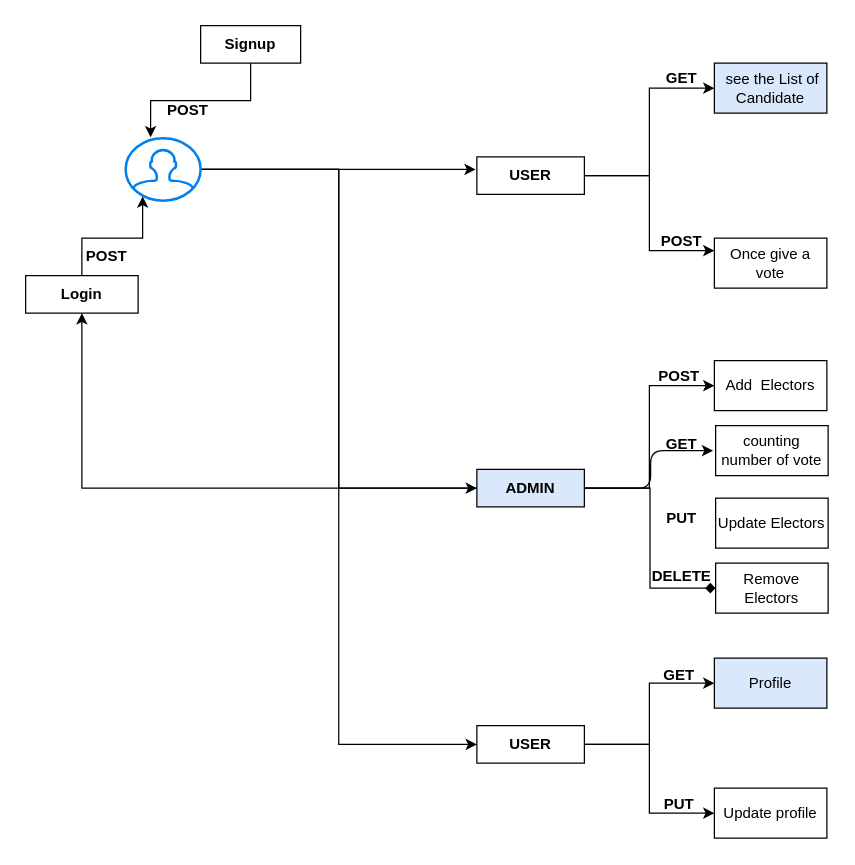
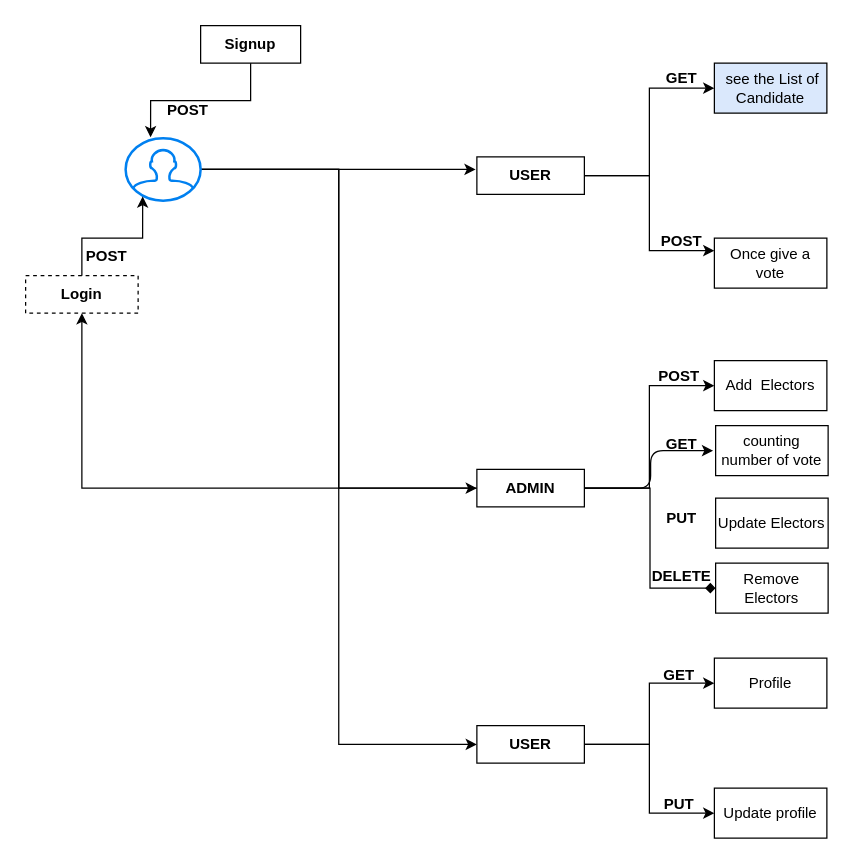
  <mxCell id="0" />
  <mxCell id="1" parent="0" />
  <mxCell id="2" style="edgeStyle=orthogonalEdgeStyle;rounded=0;orthogonalLoop=1;jettySize=auto;html=1;" parent="1" source="5" edge="1"><mxGeometry relative="1" as="geometry"><mxPoint x="380" y="135" as="targetPoint" /></mxGeometry></mxCell>
  <mxCell id="3" style="edgeStyle=orthogonalEdgeStyle;rounded=0;orthogonalLoop=1;jettySize=auto;html=1;entryX=0;entryY=0.5;entryDx=0;entryDy=0;" parent="1" source="5" target="30" edge="1"><mxGeometry relative="1" as="geometry" /></mxCell>
  <mxCell id="4" style="edgeStyle=orthogonalEdgeStyle;rounded=0;orthogonalLoop=1;jettySize=auto;html=1;entryX=0;entryY=0.5;entryDx=0;entryDy=0;" parent="1" source="5" target="21" edge="1"><mxGeometry relative="1" as="geometry" /></mxCell>
  <mxCell id="5" value="" style="html=1;verticalLabelPosition=bottom;align=center;labelBackgroundColor=#ffffff;verticalAlign=top;strokeWidth=2;strokeColor=#0080F0;shadow=0;dashed=0;shape=mxgraph.ios7.icons.user;" parent="1" vertex="1"><mxGeometry x="100" y="110" width="60" height="50" as="geometry" /></mxCell>
  <mxCell id="6" value="&lt;b&gt;Signup&lt;/b&gt;" style="rounded=0;whiteSpace=wrap;html=1;" parent="1" vertex="1"><mxGeometry x="160" y="20" width="80" height="30" as="geometry" /></mxCell>
- <mxCell id="7" value="&lt;b&gt;Login&lt;/b&gt;" style="rounded=0;whiteSpace=wrap;html=1;" parent="1" vertex="1"><mxGeometry x="20" y="220" width="90" height="30" as="geometry" /></mxCell>
+ <mxCell id="7" value="&lt;b&gt;Login&lt;/b&gt;" style="rounded=0;whiteSpace=wrap;html=1;dashed=1;" parent="1" vertex="1"><mxGeometry x="20" y="220" width="90" height="30" as="geometry" /></mxCell>
  <mxCell id="8" value="POST" style="text;html=1;align=center;verticalAlign=middle;whiteSpace=wrap;rounded=0;fillColor=none;fontStyle=1" parent="1" vertex="1"><mxGeometry x="120" y="73" width="60" height="30" as="geometry" /></mxCell>
  <mxCell id="9" value="&lt;b&gt;POST&lt;/b&gt;" style="text;html=1;align=center;verticalAlign=middle;whiteSpace=wrap;rounded=0;" parent="1" vertex="1"><mxGeometry x="55" y="190" width="60" height="30" as="geometry" /></mxCell>
  <mxCell id="10" style="edgeStyle=orthogonalEdgeStyle;rounded=0;orthogonalLoop=1;jettySize=auto;html=1;entryX=0;entryY=0.25;entryDx=0;entryDy=0;" parent="1" source="12" target="13" edge="1"><mxGeometry relative="1" as="geometry" /></mxCell>
  <mxCell id="11" style="edgeStyle=orthogonalEdgeStyle;rounded=0;orthogonalLoop=1;jettySize=auto;html=1;entryX=0;entryY=0.5;entryDx=0;entryDy=0;" parent="1" source="12" target="14" edge="1"><mxGeometry relative="1" as="geometry" /></mxCell>
  <mxCell id="12" value="&lt;b&gt;USER&lt;/b&gt;" style="rounded=0;whiteSpace=wrap;html=1;" parent="1" vertex="1"><mxGeometry x="381" y="125" width="86" height="30" as="geometry" /></mxCell>
  <mxCell id="13" value="Once give a vote" style="rounded=0;whiteSpace=wrap;html=1;" parent="1" vertex="1"><mxGeometry x="571" y="190" width="90" height="40" as="geometry" /></mxCell>
  <mxCell id="14" value="&amp;nbsp;see the List of Candidate" style="rounded=0;whiteSpace=wrap;html=1;fillColor=#dae8fc;" parent="1" vertex="1"><mxGeometry x="571" y="50" width="90" height="40" as="geometry" /></mxCell>
  <mxCell id="15" value="&lt;b&gt;POST&lt;/b&gt;" style="text;html=1;align=center;verticalAlign=middle;whiteSpace=wrap;rounded=0;" parent="1" vertex="1"><mxGeometry x="510" y="178" width="70" height="30" as="geometry" /></mxCell>
  <mxCell id="16" value="&lt;b&gt;GET&lt;/b&gt;" style="text;html=1;align=center;verticalAlign=middle;whiteSpace=wrap;rounded=0;" parent="1" vertex="1"><mxGeometry x="510" y="47" width="70" height="30" as="geometry" /></mxCell>
  <mxCell id="17" style="edgeStyle=orthogonalEdgeStyle;rounded=0;orthogonalLoop=1;jettySize=auto;html=1;entryX=0;entryY=0.5;entryDx=0;entryDy=0;" parent="1" source="21" target="24" edge="1"><mxGeometry relative="1" as="geometry"><Array as="points"><mxPoint x="519" y="390" /><mxPoint x="519" y="308" /></Array></mxGeometry></mxCell>
  <mxCell id="18" style="edgeStyle=orthogonalEdgeStyle;rounded=0;orthogonalLoop=1;jettySize=auto;html=1;" parent="1" source="21" target="7" edge="1"><mxGeometry relative="1" as="geometry" /></mxCell>
  <mxCell id="19" style="edgeStyle=orthogonalEdgeStyle;rounded=0;orthogonalLoop=1;jettySize=auto;html=1;entryX=0;entryY=0.5;entryDx=0;entryDy=0;endArrow=diamond;" parent="1" source="21" target="22" edge="1"><mxGeometry relative="1" as="geometry" /></mxCell>
  <mxCell id="20" style="edgeStyle=none;html=1;" edge="1" parent="1" source="21"><mxGeometry relative="1" as="geometry"><mxPoint x="570" y="360" as="targetPoint" /><Array as="points"><mxPoint x="520" y="390" /><mxPoint x="520" y="360" /></Array></mxGeometry></mxCell>
- <mxCell id="21" value="&lt;b&gt;ADMIN&lt;/b&gt;" style="rounded=0;whiteSpace=wrap;html=1;fillColor=#dae8fc;" parent="1" vertex="1"><mxGeometry x="381" y="375" width="86" height="30" as="geometry" /></mxCell>
+ <mxCell id="21" value="&lt;b&gt;ADMIN&lt;/b&gt;" style="rounded=0;whiteSpace=wrap;html=1;" parent="1" vertex="1"><mxGeometry x="381" y="375" width="86" height="30" as="geometry" /></mxCell>
  <mxCell id="22" value="Remove Electors" style="rounded=0;whiteSpace=wrap;html=1;" parent="1" vertex="1"><mxGeometry x="572" y="450" width="90" height="40" as="geometry" /></mxCell>
  <mxCell id="23" value="Update Electors" style="rounded=0;whiteSpace=wrap;html=1;" parent="1" vertex="1"><mxGeometry x="572" y="398" width="90" height="40" as="geometry" /></mxCell>
  <mxCell id="24" value="Add&amp;nbsp; Electors" style="rounded=0;whiteSpace=wrap;html=1;" parent="1" vertex="1"><mxGeometry x="571" y="288" width="90" height="40" as="geometry" /></mxCell>
  <mxCell id="25" value="&lt;b&gt;DELETE&lt;/b&gt;" style="text;html=1;align=center;verticalAlign=middle;whiteSpace=wrap;rounded=0;" parent="1" vertex="1"><mxGeometry x="510" y="446" width="70" height="30" as="geometry" /></mxCell>
  <mxCell id="26" value="&lt;b&gt;PUT&lt;/b&gt;" style="text;html=1;align=center;verticalAlign=middle;whiteSpace=wrap;rounded=0;" parent="1" vertex="1"><mxGeometry x="510" y="399" width="70" height="30" as="geometry" /></mxCell>
  <mxCell id="27" value="&lt;b&gt;POST&lt;/b&gt;" style="text;html=1;align=center;verticalAlign=middle;whiteSpace=wrap;rounded=0;" parent="1" vertex="1"><mxGeometry x="508" y="286" width="70" height="30" as="geometry" /></mxCell>
  <mxCell id="28" style="edgeStyle=orthogonalEdgeStyle;rounded=0;orthogonalLoop=1;jettySize=auto;html=1;entryX=0;entryY=0.5;entryDx=0;entryDy=0;" parent="1" source="30" target="31" edge="1"><mxGeometry relative="1" as="geometry" /></mxCell>
  <mxCell id="29" style="edgeStyle=orthogonalEdgeStyle;rounded=0;orthogonalLoop=1;jettySize=auto;html=1;entryX=0;entryY=0.5;entryDx=0;entryDy=0;" parent="1" source="30" target="32" edge="1"><mxGeometry relative="1" as="geometry" /></mxCell>
  <mxCell id="30" value="&lt;b&gt;USER&lt;/b&gt;" style="rounded=0;whiteSpace=wrap;html=1;" parent="1" vertex="1"><mxGeometry x="381" y="580" width="86" height="30" as="geometry" /></mxCell>
- <mxCell id="31" value="Profile" style="rounded=0;whiteSpace=wrap;html=1;fillColor=#dae8fc;" parent="1" vertex="1"><mxGeometry x="571" y="526" width="90" height="40" as="geometry" /></mxCell>
+ <mxCell id="31" value="Profile" style="rounded=0;whiteSpace=wrap;html=1;" parent="1" vertex="1"><mxGeometry x="571" y="526" width="90" height="40" as="geometry" /></mxCell>
  <mxCell id="32" value="Update profile" style="rounded=0;whiteSpace=wrap;html=1;" parent="1" vertex="1"><mxGeometry x="571" y="630" width="90" height="40" as="geometry" /></mxCell>
  <mxCell id="33" value="&lt;b&gt;GET&lt;/b&gt;" style="text;html=1;align=center;verticalAlign=middle;whiteSpace=wrap;rounded=0;" parent="1" vertex="1"><mxGeometry x="508" y="525" width="70" height="30" as="geometry" /></mxCell>
  <mxCell id="34" value="&lt;b&gt;PUT&lt;/b&gt;" style="text;html=1;align=center;verticalAlign=middle;whiteSpace=wrap;rounded=0;" parent="1" vertex="1"><mxGeometry x="508" y="628" width="70" height="30" as="geometry" /></mxCell>
  <mxCell id="35" style="edgeStyle=orthogonalEdgeStyle;rounded=0;orthogonalLoop=1;jettySize=auto;html=1;entryX=0.227;entryY=0.932;entryDx=0;entryDy=0;entryPerimeter=0;" parent="1" source="7" target="5" edge="1"><mxGeometry relative="1" as="geometry" /></mxCell>
  <mxCell id="36" style="edgeStyle=orthogonalEdgeStyle;rounded=0;orthogonalLoop=1;jettySize=auto;html=1;entryX=0.333;entryY=-0.012;entryDx=0;entryDy=0;entryPerimeter=0;" parent="1" source="6" target="5" edge="1"><mxGeometry relative="1" as="geometry" /></mxCell>
  <mxCell id="37" value="counting number of vote" style="rounded=0;whiteSpace=wrap;html=1;" vertex="1" parent="1"><mxGeometry x="572" y="340" width="90" height="40" as="geometry" /></mxCell>
  <mxCell id="38" value="&lt;b&gt;GET&lt;/b&gt;" style="text;html=1;align=center;verticalAlign=middle;whiteSpace=wrap;rounded=0;" vertex="1" parent="1"><mxGeometry x="510" y="340" width="70" height="30" as="geometry" /></mxCell>
